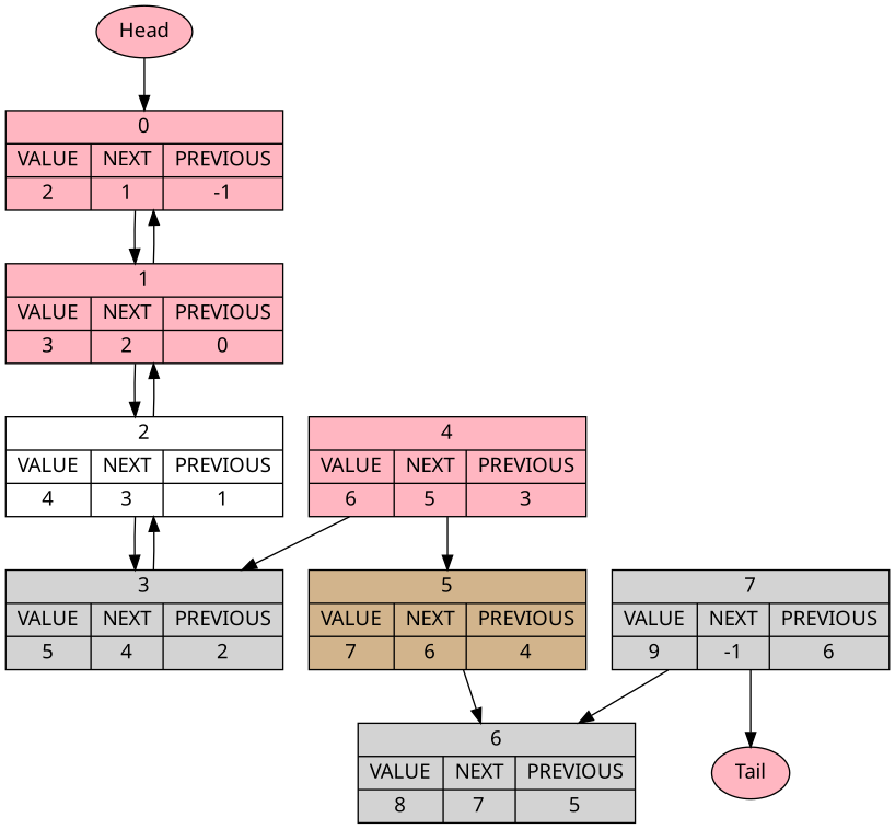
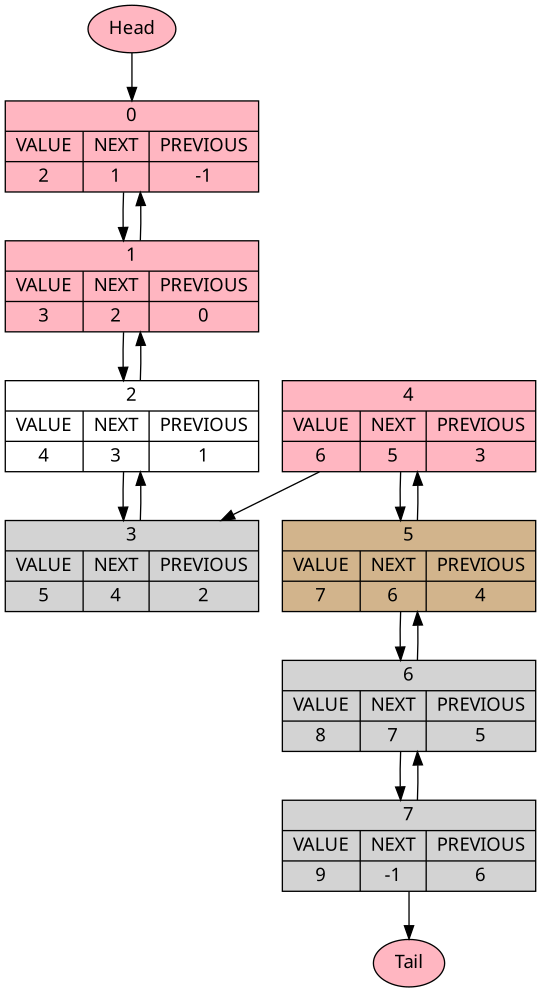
  digraph {
    fontname="Noto Sans"
    node [fillcolor=lightpink fontname="Noto Sans" shape=record style=filled]
    edge [fontname="Noto Sans"]
    n1 [label="{{0}|{{VALUE|2}|{NEXT|1}|{PREVIOUS|-1}}}"]
    n2 [label="{{1}|{{VALUE|3}|{NEXT|2}|{PREVIOUS|0}}}"]
    n3 [fillcolor=white label="{{2}|{{VALUE|4}|{NEXT|3}|{PREVIOUS|1}}}"]
    n4 [fillcolor=lightgrey label="{{3}|{{VALUE|5}|{NEXT|4}|{PREVIOUS|2}}}"]
    n5 [label="{{4}|{{VALUE|6}|{NEXT|5}|{PREVIOUS|3}}}"]
    n6 [fillcolor=tan label="{{5}|{{VALUE|7}|{NEXT|6}|{PREVIOUS|4}}}"]
    n7 [fillcolor=lightgrey label="{{6}|{{VALUE|8}|{NEXT|7}|{PREVIOUS|5}}}"]
    n8 [fillcolor=lightgrey label="{{7}|{{VALUE|9}|{NEXT|-1}|{PREVIOUS|6}}}"]
    Tail [shape=""]
    Head [shape=""]
    n1 -> n2
    n2 -> n1
    n2 -> n3
    n3 -> n2
    n3 -> n4
    n4 -> n3
    n5 -> n4
    n5 -> n6
+   n6 -> n5
    n6 -> n7
+   n7 -> n6
+   n7 -> n8
    n8 -> n7
    n8 -> Tail
    Head -> n1
  }
